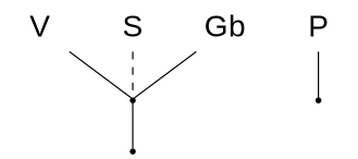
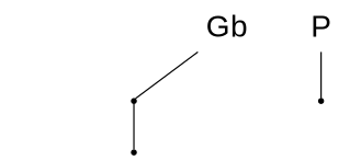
  graph {
    fontname="Liberation Sans"
    node [fontname="Liberation Sans" fontsize=24 shape=plaintext]
    edge [fontname="Liberation Sans" style=solid]
-   n1 [label=V]
    7 [shape=point fontsize=""]
    8 [shape=point fontsize=""]
-   n4 [label=S]
    n5 [label=P]
    6 [shape=point fontsize=""]
    n7 [label=Gb]
-   n1 -- 7
    7 -- 8
-   n4 -- 7 [style=dashed]
    n5 -- 6
    n7 -- 7
  }
